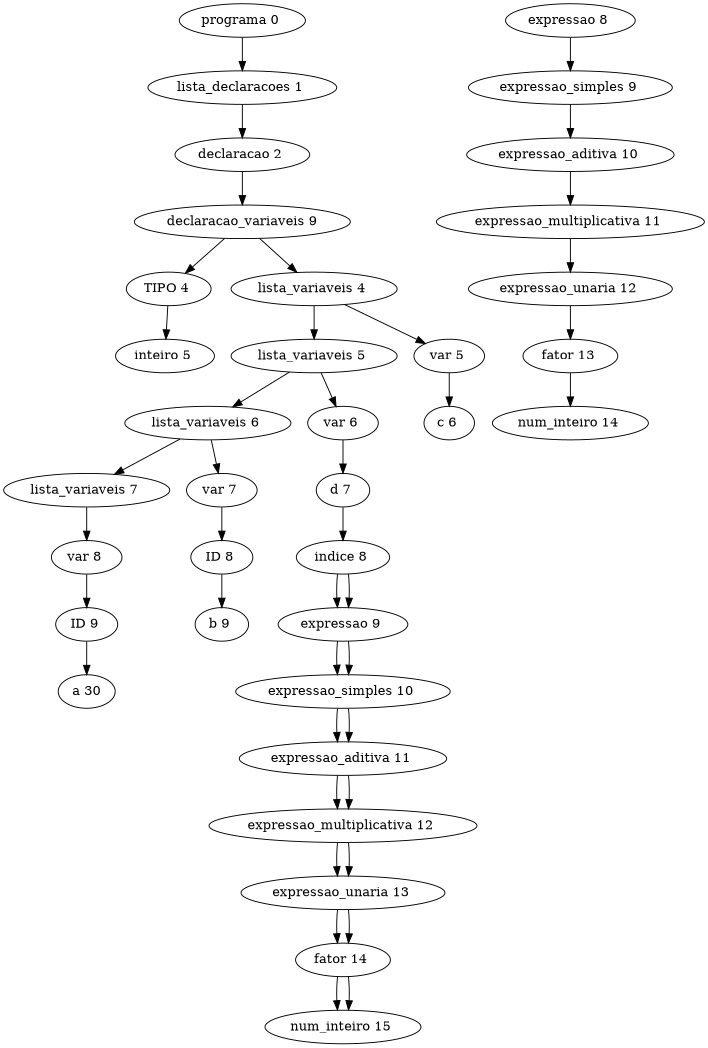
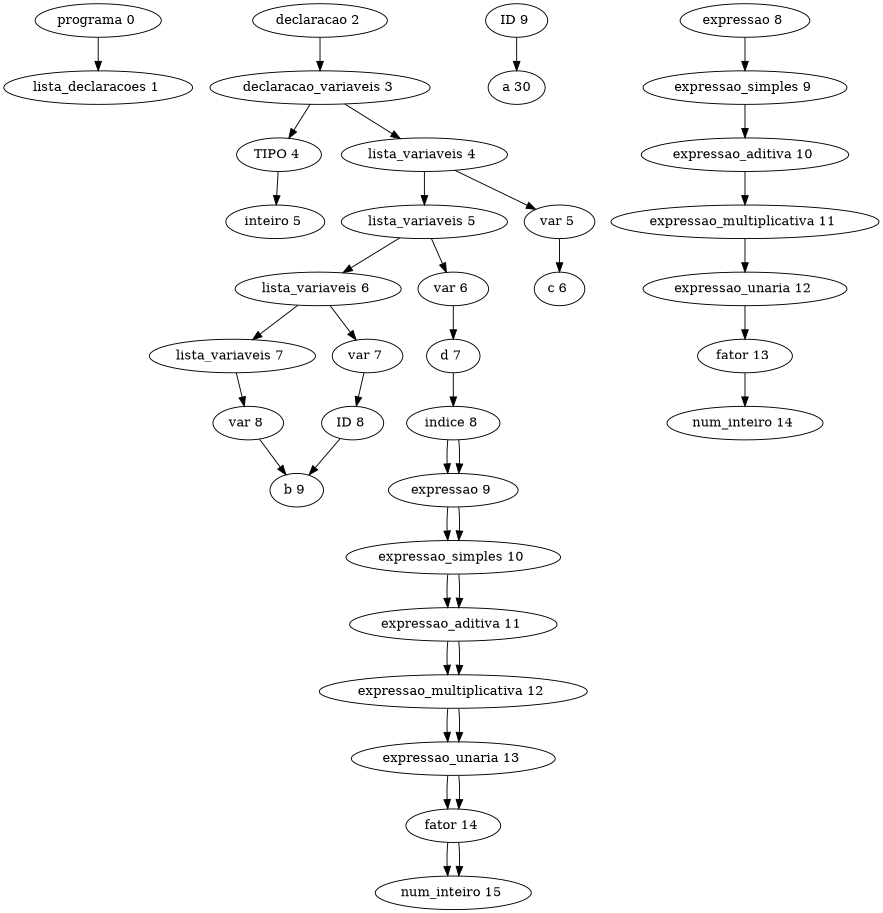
  digraph {
    "programa 0 "
    "lista_declaracoes 1 "
    "declaracao 2 "
-   "declaracao_variaveis 3 " [label="declaracao_variaveis 9"]
+   "declaracao_variaveis 3 "
    "TIPO 4 "
    "lista_variaveis 4 "
    "inteiro 5 "
    "lista_variaveis 5 "
    "var 5 "
    "lista_variaveis 6 "
    "var 6 "
    "c 6 "
    "lista_variaveis 7 "
    "var 7 "
    "d 7 "
    "var 8 "
    "ID 8 "
    "ID 9 "
    n19 [label="a 30"]
    "b 9 "
    "indice 8 "
    "expressao 9 "
    "expressao_simples 10 "
    "expressao_aditiva 11 "
    "expressao_multiplicativa 12 "
    "expressao_unaria 13 "
    "fator 14 "
    "num_inteiro 15 "
    "expressao 8 "
    "expressao_simples 9 "
    "expressao_aditiva 10 "
    "expressao_multiplicativa 11 "
    "expressao_unaria 12 "
    "fator 13 "
    "num_inteiro 14 "
    "programa 0 " -> "lista_declaracoes 1 "
-   "lista_declaracoes 1 " -> "declaracao 2 "
    "declaracao 2 " -> "declaracao_variaveis 3 "
    "declaracao_variaveis 3 " -> "TIPO 4 "
    "declaracao_variaveis 3 " -> "lista_variaveis 4 "
    "TIPO 4 " -> "inteiro 5 "
    "lista_variaveis 4 " -> "lista_variaveis 5 "
    "lista_variaveis 4 " -> "var 5 "
    "lista_variaveis 5 " -> "lista_variaveis 6 "
    "lista_variaveis 5 " -> "var 6 "
    "var 5 " -> "c 6 "
    "lista_variaveis 6 " -> "lista_variaveis 7 "
    "lista_variaveis 6 " -> "var 7 "
    "var 6 " -> "d 7 "
    "lista_variaveis 7 " -> "var 8 "
    "var 7 " -> "ID 8 "
    "d 7 " -> "indice 8 "
-   "var 8 " -> "ID 9 "
+   "var 8 " -> "b 9 "
    "ID 8 " -> "b 9 "
    "ID 9 " -> n19
    "indice 8 " -> "expressao 9 "
    "indice 8 " -> "expressao 9 "
    "expressao 9 " -> "expressao_simples 10 "
    "expressao 9 " -> "expressao_simples 10 "
    "expressao_simples 10 " -> "expressao_aditiva 11 "
    "expressao_simples 10 " -> "expressao_aditiva 11 "
    "expressao_aditiva 11 " -> "expressao_multiplicativa 12 "
    "expressao_aditiva 11 " -> "expressao_multiplicativa 12 "
    "expressao_multiplicativa 12 " -> "expressao_unaria 13 "
    "expressao_multiplicativa 12 " -> "expressao_unaria 13 "
    "expressao_unaria 13 " -> "fator 14 "
    "expressao_unaria 13 " -> "fator 14 "
    "fator 14 " -> "num_inteiro 15 "
    "fator 14 " -> "num_inteiro 15 "
    "expressao 8 " -> "expressao_simples 9 "
    "expressao_simples 9 " -> "expressao_aditiva 10 "
    "expressao_aditiva 10 " -> "expressao_multiplicativa 11 "
    "expressao_multiplicativa 11 " -> "expressao_unaria 12 "
    "expressao_unaria 12 " -> "fator 13 "
    "fator 13 " -> "num_inteiro 14 "
  }
